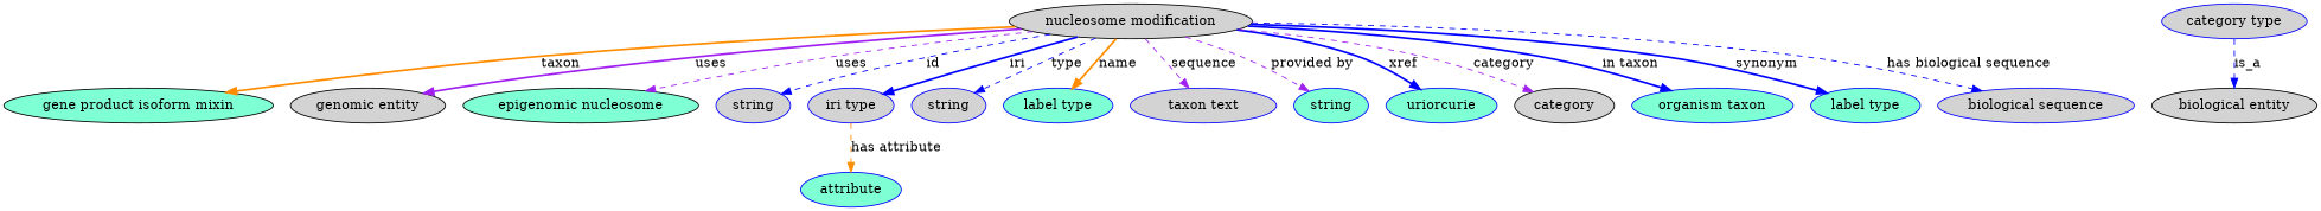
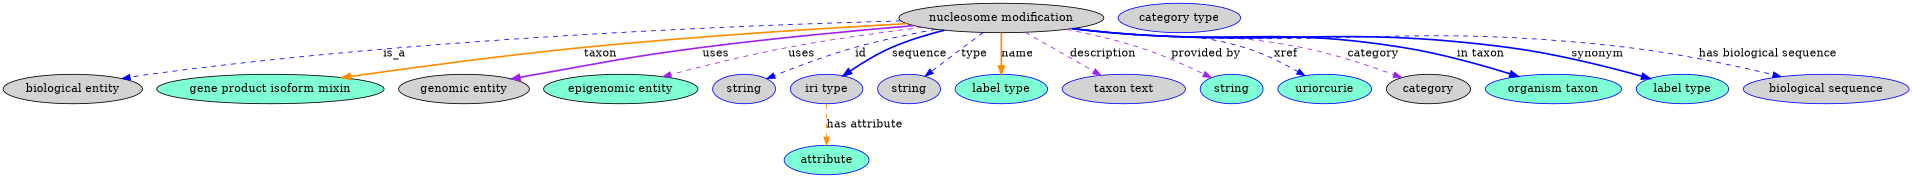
  digraph {
    node [fillcolor=lightgrey style=filled color=blue]
    edge [color=blue style=dashed]
    n1 [height=0.5 label="nucleosome modification" width=3.4844 color=""]
    "biological entity" [height=0.5 width=2.3651 color=""]
    "gene product isoform mixin" [fillcolor=aquamarine height=0.5 width=3.8635 color=""]
    "genomic entity" [height=0.5 width=2.2206 color=""]
-   "epigenomic entity" [fillcolor=aquamarine height=0.5 width=2.6178 label="epigenomic nucleosome" color=""]
+   "epigenomic entity" [fillcolor=aquamarine height=0.5 width=2.6178 color=""]
    n6 [height=0.5 label=string width=1.0652]
    n7 [height=0.5 label="iri type" width=1.2277]
    n8 [height=0.5 label=string width=1.0652]
    n9 [fillcolor=aquamarine height=0.5 label="label type" width=1.5707]
    n10 [height=0.5 label="taxon text" width=2.0943]
    n11 [fillcolor=aquamarine height=0.5 label=string width=1.0652]
    n12 [fillcolor=aquamarine height=0.5 label=uriorcurie width=1.5887]
    category [height=0.5 width=1.4263 color=""]
    n14 [fillcolor=aquamarine height=0.5 label="organism taxon" width=2.3109]
    n15 [fillcolor=aquamarine height=0.5 label="label type" width=1.5707]
    n16 [height=0.5 label="biological sequence" width=2.8164]
    n17 [fillcolor=aquamarine height=0.5 label=attribute width=1.4443]
    n18 [height=0.5 label="category type" width=2.0762]
-   n18 -> "biological entity" [label=is_a]
+   n1 -> "biological entity" [label=is_a]
    n1 -> "gene product isoform mixin" [color=darkorange label=taxon style=bold]
    n1 -> "genomic entity" [color=purple label=uses style=bold]
    n1 -> "epigenomic entity" [color=purple label=uses]
    n1 -> n6 [label=id]
-   n1 -> n7 [label=iri style=bold]
+   n1 -> n7 [label=sequence style=bold]
    n1 -> n8 [label=type]
    n1 -> n9 [color=darkorange label=name style=bold]
-   n1 -> n10 [color=purple label=sequence]
+   n1 -> n10 [color=purple label=description]
    n1 -> n11 [color=purple label="provided by"]
-   n1 -> n12 [label=xref style=bold]
+   n1 -> n12 [label=xref]
    n1 -> category [color=purple label=category]
    n1 -> n14 [label="in taxon" style=bold]
    n1 -> n15 [label=synonym style=bold]
    n1 -> n16 [label="has biological sequence"]
    n7 -> n17 [color=darkorange label="has attribute"]
  }
